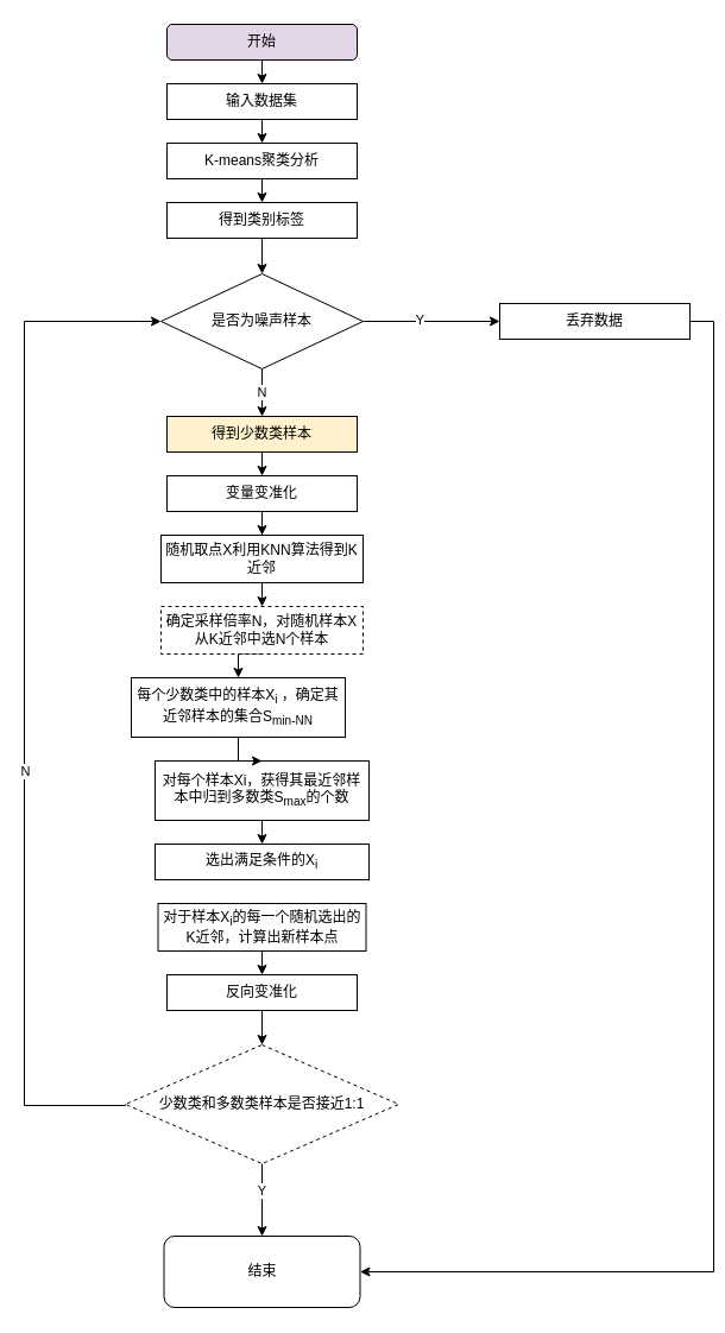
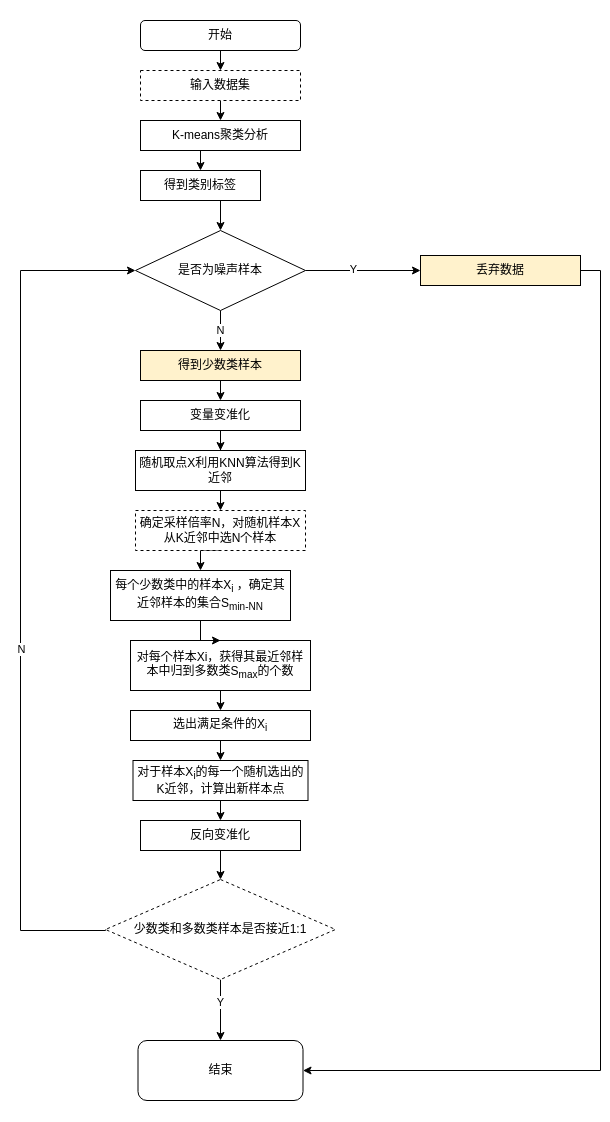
  <mxCell id="0" />
  <mxCell id="1" parent="0" />
  <mxCell id="2" value="" style="edgeStyle=orthogonalEdgeStyle;rounded=0;orthogonalLoop=1;jettySize=auto;exitX=0.5;exitY=1;exitDx=0;exitDy=0;entryX=0.5;entryY=0;entryDx=0;entryDy=0;html=1;labelBorderColor=none;" edge="1" parent="1" source="3" target="5"><mxGeometry relative="1" as="geometry" /></mxCell>
- <mxCell id="3" value="开始" style="rounded=1;whiteSpace=wrap;fontSize=12;glass=0;strokeWidth=1;shadow=0;html=1;labelBorderColor=none;fillColor=#e1d5e7;" parent="1" vertex="1"><mxGeometry x="140" y="20" width="160" height="30" as="geometry" /></mxCell>
+ <mxCell id="3" value="开始" style="rounded=1;whiteSpace=wrap;fontSize=12;glass=0;strokeWidth=1;shadow=0;html=1;labelBorderColor=none;" parent="1" vertex="1"><mxGeometry x="140" y="20" width="160" height="30" as="geometry" /></mxCell>
  <mxCell id="4" value="" style="edgeStyle=orthogonalEdgeStyle;rounded=0;orthogonalLoop=1;jettySize=auto;exitX=0.5;exitY=1;exitDx=0;exitDy=0;entryX=0.5;entryY=0;entryDx=0;entryDy=0;html=1;labelBorderColor=none;" edge="1" parent="1" source="5" target="7"><mxGeometry relative="1" as="geometry" /></mxCell>
- <mxCell id="5" value="输入数据集" style="rounded=0;whiteSpace=wrap;html=1;labelBorderColor=none;" vertex="1" parent="1"><mxGeometry x="140" y="70" width="160" height="30" as="geometry" /></mxCell>
+ <mxCell id="5" value="输入数据集" style="rounded=0;whiteSpace=wrap;html=1;labelBorderColor=none;dashed=1;" vertex="1" parent="1"><mxGeometry x="140" y="70" width="160" height="30" as="geometry" /></mxCell>
  <mxCell id="6" value="" style="edgeStyle=orthogonalEdgeStyle;rounded=0;orthogonalLoop=1;jettySize=auto;exitX=0.5;exitY=1;exitDx=0;exitDy=0;entryX=0.5;entryY=0;entryDx=0;entryDy=0;html=1;labelBorderColor=none;" edge="1" parent="1" source="7" target="9"><mxGeometry relative="1" as="geometry" /></mxCell>
  <mxCell id="7" value="K-means聚类分析" style="rounded=0;whiteSpace=wrap;html=1;labelBorderColor=none;" vertex="1" parent="1"><mxGeometry x="140" y="120" width="160" height="30" as="geometry" /></mxCell>
  <mxCell id="8" value="" style="edgeStyle=orthogonalEdgeStyle;rounded=0;orthogonalLoop=1;jettySize=auto;exitX=0.5;exitY=1;exitDx=0;exitDy=0;entryX=0.5;entryY=0;entryDx=0;entryDy=0;html=1;labelBorderColor=none;" edge="1" parent="1" source="9" target="15"><mxGeometry relative="1" as="geometry" /></mxCell>
- <mxCell id="9" value="得到类别标签" style="rounded=0;whiteSpace=wrap;html=1;labelBorderColor=none;" vertex="1" parent="1"><mxGeometry x="140" y="170" width="160" height="30" as="geometry" /></mxCell>
+ <mxCell id="9" value="得到类别标签" style="rounded=0;whiteSpace=wrap;html=1;labelBorderColor=none;" vertex="1" parent="1"><mxGeometry x="140" y="170" width="120" height="30" as="geometry" /></mxCell>
  <mxCell id="10" value="" style="edgeStyle=orthogonalEdgeStyle;rounded=0;orthogonalLoop=1;jettySize=auto;exitX=0.5;exitY=1;exitDx=0;exitDy=0;entryX=0.5;entryY=0;entryDx=0;entryDy=0;html=1;labelBorderColor=none;" edge="1" parent="1" source="11" target="31"><mxGeometry relative="1" as="geometry" /></mxCell>
  <mxCell id="11" value="得到少数类样本" style="rounded=0;whiteSpace=wrap;html=1;labelBorderColor=none;fillColor=#fff2cc;" vertex="1" parent="1"><mxGeometry x="140" y="350" width="160" height="30" as="geometry" /></mxCell>
  <mxCell id="12" value="" style="edgeStyle=orthogonalEdgeStyle;rounded=0;orthogonalLoop=1;jettySize=auto;exitX=1;exitY=0.5;exitDx=0;exitDy=0;entryX=0;entryY=0.5;entryDx=0;entryDy=0;html=1;labelBorderColor=none;" edge="1" parent="1" source="15" target="17"><mxGeometry relative="1" as="geometry" /></mxCell>
  <mxCell id="13" value="Y" style="edgeLabel;align=center;verticalAlign=middle;resizable=0;points=[];html=1;labelBorderColor=none;" vertex="1" connectable="0" parent="12"><mxGeometry x="-0.196" y="2" relative="1" as="geometry"><mxPoint x="1" as="offset" /></mxGeometry></mxCell>
  <mxCell id="14" value="N" style="edgeStyle=orthogonalEdgeStyle;rounded=0;orthogonalLoop=1;jettySize=auto;exitX=0.5;exitY=1;exitDx=0;exitDy=0;entryX=0.5;entryY=0;entryDx=0;entryDy=0;html=1;labelBorderColor=none;" edge="1" parent="1" source="15" target="11"><mxGeometry relative="1" as="geometry" /></mxCell>
  <mxCell id="15" value="是否为噪声样本" style="rhombus;whiteSpace=wrap;html=1;labelBorderColor=none;" vertex="1" parent="1"><mxGeometry x="135" y="230" width="170" height="80" as="geometry" /></mxCell>
  <mxCell id="16" style="edgeStyle=orthogonalEdgeStyle;rounded=0;orthogonalLoop=1;jettySize=auto;html=1;exitX=1;exitY=0.5;exitDx=0;exitDy=0;entryX=1;entryY=0.5;entryDx=0;entryDy=0;" edge="1" parent="1" source="17" target="39"><mxGeometry relative="1" as="geometry"><mxPoint x="610" y="1110" as="targetPoint" /></mxGeometry></mxCell>
- <mxCell id="17" value="丢弃数据" style="rounded=0;whiteSpace=wrap;html=1;labelBorderColor=none;" vertex="1" parent="1"><mxGeometry x="420" y="255" width="160" height="30" as="geometry" /></mxCell>
+ <mxCell id="17" value="丢弃数据" style="rounded=0;whiteSpace=wrap;html=1;labelBorderColor=none;fillColor=#fff2cc;" vertex="1" parent="1"><mxGeometry x="420" y="255" width="160" height="30" as="geometry" /></mxCell>
  <mxCell id="18" value="" style="edgeStyle=orthogonalEdgeStyle;rounded=0;orthogonalLoop=1;jettySize=auto;exitX=0.5;exitY=1;exitDx=0;exitDy=0;entryX=0.5;entryY=0;entryDx=0;entryDy=0;html=1;labelBorderColor=none;" edge="1" parent="1" source="19" target="38"><mxGeometry relative="1" as="geometry" /></mxCell>
  <mxCell id="19" value="反向变准化" style="rounded=0;whiteSpace=wrap;html=1;labelBorderColor=none;" vertex="1" parent="1"><mxGeometry x="140" y="820" width="160" height="30" as="geometry" /></mxCell>
  <mxCell id="20" value="" style="edgeStyle=orthogonalEdgeStyle;rounded=0;orthogonalLoop=1;jettySize=auto;exitX=0.5;exitY=1;exitDx=0;exitDy=0;entryX=0.5;entryY=0;entryDx=0;entryDy=0;html=1;labelBorderColor=none;" edge="1" parent="1" source="21" target="19"><mxGeometry relative="1" as="geometry" /></mxCell>
  <mxCell id="21" value="对于样本X&lt;sub&gt;i&lt;/sub&gt;的每一个随机选出的K近邻，计算出新样本点" style="rounded=0;whiteSpace=wrap;html=1;labelBorderColor=none;" vertex="1" parent="1"><mxGeometry x="132.5" y="760" width="175" height="40" as="geometry" /></mxCell>
+ <mxCell id="22" style="edgeStyle=orthogonalEdgeStyle;rounded=0;orthogonalLoop=1;jettySize=auto;html=1;exitX=0.5;exitY=1;exitDx=0;exitDy=0;entryX=0.5;entryY=0;entryDx=0;entryDy=0;" edge="1" parent="1" source="23" target="21"><mxGeometry relative="1" as="geometry" /></mxCell>
  <mxCell id="23" value="选出满足条件的X&lt;sub&gt;i&lt;/sub&gt;" style="rounded=0;whiteSpace=wrap;html=1;labelBorderColor=none;" vertex="1" parent="1"><mxGeometry x="130" y="710" width="180" height="30" as="geometry" /></mxCell>
  <mxCell id="24" value="" style="edgeStyle=orthogonalEdgeStyle;rounded=0;orthogonalLoop=1;jettySize=auto;exitX=0.5;exitY=1;exitDx=0;exitDy=0;entryX=0.5;entryY=0;entryDx=0;entryDy=0;html=1;labelBorderColor=none;" edge="1" parent="1" source="25" target="23"><mxGeometry relative="1" as="geometry" /></mxCell>
  <mxCell id="25" value="对每个样本Xi，获得其最近邻样本中归到多数类S&lt;sub&gt;max&lt;/sub&gt;的个数" style="rounded=0;whiteSpace=wrap;html=1;labelBorderColor=none;" vertex="1" parent="1"><mxGeometry x="130" y="640" width="180" height="50" as="geometry" /></mxCell>
  <mxCell id="26" value="" style="edgeStyle=orthogonalEdgeStyle;rounded=0;orthogonalLoop=1;jettySize=auto;exitX=0.5;exitY=1;exitDx=0;exitDy=0;entryX=0.5;entryY=0;entryDx=0;entryDy=0;html=1;labelBorderColor=none;" edge="1" parent="1" source="27" target="33"><mxGeometry relative="1" as="geometry" /></mxCell>
  <mxCell id="27" value="确定采样倍率N，对随机样本X从K近邻中选N个样本" style="rounded=0;whiteSpace=wrap;html=1;labelBorderColor=none;dashed=1;" vertex="1" parent="1"><mxGeometry x="135" y="510" width="170" height="40" as="geometry" /></mxCell>
  <mxCell id="28" value="" style="edgeStyle=orthogonalEdgeStyle;rounded=0;orthogonalLoop=1;jettySize=auto;exitX=0.5;exitY=1;exitDx=0;exitDy=0;entryX=0.5;entryY=0;entryDx=0;entryDy=0;html=1;labelBorderColor=none;" edge="1" parent="1" source="29" target="27"><mxGeometry relative="1" as="geometry" /></mxCell>
  <mxCell id="29" value="随机取点X利用KNN算法得到K近邻" style="rounded=0;whiteSpace=wrap;html=1;labelBorderColor=none;" vertex="1" parent="1"><mxGeometry x="135" y="450" width="170" height="40" as="geometry" /></mxCell>
  <mxCell id="30" value="" style="edgeStyle=orthogonalEdgeStyle;rounded=0;orthogonalLoop=1;jettySize=auto;exitX=0.5;exitY=1;exitDx=0;exitDy=0;html=1;labelBorderColor=none;" edge="1" parent="1" source="31" target="29"><mxGeometry relative="1" as="geometry" /></mxCell>
  <mxCell id="31" value="变量变准化" style="rounded=0;whiteSpace=wrap;html=1;labelBorderColor=none;" vertex="1" parent="1"><mxGeometry x="140" y="400" width="160" height="30" as="geometry" /></mxCell>
  <mxCell id="32" value="" style="edgeStyle=orthogonalEdgeStyle;rounded=0;orthogonalLoop=1;jettySize=auto;entryX=0.5;entryY=0;entryDx=0;entryDy=0;html=1;labelBorderColor=none;" edge="1" parent="1" source="33" target="25"><mxGeometry relative="1" as="geometry" /></mxCell>
  <mxCell id="33" value="每个少数类中的样本X&lt;sub&gt;i&lt;/sub&gt;&amp;nbsp;，确定其近邻样本的集合S&lt;sub&gt;min-NN&lt;/sub&gt;" style="rounded=0;whiteSpace=wrap;html=1;labelBorderColor=none;" vertex="1" parent="1"><mxGeometry x="110" y="570" width="180" height="50" as="geometry" /></mxCell>
  <mxCell id="34" value="" style="edgeStyle=orthogonalEdgeStyle;rounded=0;orthogonalLoop=1;jettySize=auto;exitX=0.5;exitY=1;exitDx=0;exitDy=0;html=1;labelBorderColor=none;" edge="1" parent="1" source="38" target="39"><mxGeometry relative="1" as="geometry" /></mxCell>
  <mxCell id="35" value="Y" style="edgeLabel;align=center;verticalAlign=middle;resizable=0;points=[];html=1;labelBorderColor=none;" vertex="1" connectable="0" parent="34"><mxGeometry x="-0.275" y="-1" relative="1" as="geometry"><mxPoint as="offset" /></mxGeometry></mxCell>
  <mxCell id="36" value="" style="edgeStyle=orthogonalEdgeStyle;rounded=0;orthogonalLoop=1;jettySize=auto;exitX=0;exitY=0.5;exitDx=0;exitDy=0;entryX=0;entryY=0.5;entryDx=0;entryDy=0;html=1;labelBorderColor=none;" edge="1" parent="1" source="38" target="15"><mxGeometry relative="1" as="geometry"><mxPoint x="60" y="280" as="targetPoint" /><Array as="points"><mxPoint x="105" y="930" /><mxPoint x="20" y="930" /><mxPoint x="20" y="270" /></Array></mxGeometry></mxCell>
  <mxCell id="37" value="N" style="edgeLabel;align=center;verticalAlign=middle;resizable=0;points=[];html=1;labelBorderColor=none;" vertex="1" connectable="0" parent="36"><mxGeometry x="-0.788" relative="1" as="geometry"><mxPoint y="-276.47" as="offset" /></mxGeometry></mxCell>
  <mxCell id="38" value="少数类和多数类样本是否接近1:1" style="rhombus;whiteSpace=wrap;html=1;labelBorderColor=none;dashed=1;" vertex="1" parent="1"><mxGeometry x="105" y="879" width="230" height="100" as="geometry" /></mxCell>
  <mxCell id="39" value="结束" style="rounded=1;whiteSpace=wrap;html=1;labelBorderColor=none;" vertex="1" parent="1"><mxGeometry x="137.5" y="1040" width="165" height="60" as="geometry" /></mxCell>
